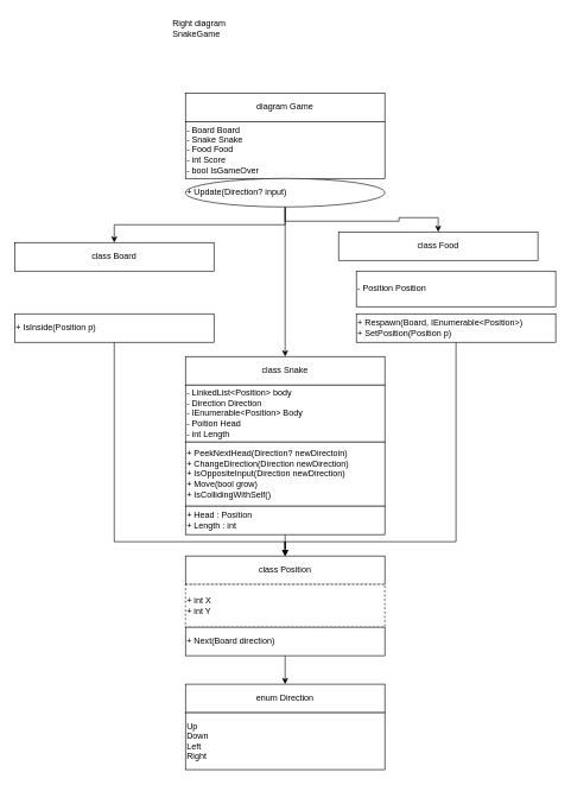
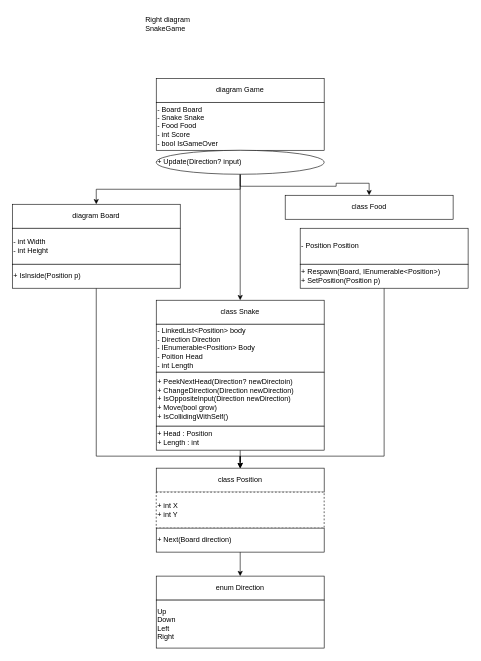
  <mxCell id="0" />
  <mxCell id="1" parent="0" />
  <mxCell id="2" value="Right diagram&lt;div&gt;SnakeGame&lt;/div&gt;" style="text;html=1;align=left;verticalAlign=middle;whiteSpace=wrap;rounded=0;" parent="1" vertex="1"><mxGeometry x="240" y="20" width="320" height="40" as="geometry" /></mxCell>
  <mxCell id="3" value="diagram Game" style="rounded=0;whiteSpace=wrap;html=1;" parent="1" vertex="1"><mxGeometry x="260" y="130" width="280" height="40" as="geometry" /></mxCell>
  <mxCell id="4" value="- Board Board&lt;div&gt;- Snake Snake&lt;/div&gt;&lt;div&gt;- Food Food&lt;/div&gt;&lt;div&gt;- int Score&lt;/div&gt;&lt;div&gt;- bool IsGameOver&lt;/div&gt;" style="rounded=0;whiteSpace=wrap;html=1;align=left;" parent="1" vertex="1"><mxGeometry x="260" y="170" width="280" height="80" as="geometry" /></mxCell>
  <mxCell id="5" style="edgeStyle=orthogonalEdgeStyle;rounded=0;orthogonalLoop=1;jettySize=auto;html=1;entryX=0.5;entryY=0;entryDx=0;entryDy=0;" parent="1" source="8" target="17" edge="1"><mxGeometry relative="1" as="geometry" /></mxCell>
  <mxCell id="6" style="edgeStyle=orthogonalEdgeStyle;rounded=0;orthogonalLoop=1;jettySize=auto;html=1;entryX=0.5;entryY=0;entryDx=0;entryDy=0;" parent="1" source="8" target="9" edge="1"><mxGeometry relative="1" as="geometry" /></mxCell>
  <mxCell id="7" style="edgeStyle=orthogonalEdgeStyle;rounded=0;orthogonalLoop=1;jettySize=auto;html=1;entryX=0.5;entryY=0;entryDx=0;entryDy=0;" parent="1" source="8" target="13" edge="1"><mxGeometry relative="1" as="geometry" /></mxCell>
  <mxCell id="8" value="+ Update(Direction? input)" style="ellipse;whiteSpace=wrap;html=1;align=left;" parent="1" vertex="1"><mxGeometry x="260" y="250" width="280" height="40" as="geometry" /></mxCell>
- <mxCell id="9" value="class Board" style="rounded=0;whiteSpace=wrap;html=1;" parent="1" vertex="1"><mxGeometry x="20" y="340" width="280" height="40" as="geometry" /></mxCell>
+ <mxCell id="9" value="diagram Board" style="rounded=0;whiteSpace=wrap;html=1;" parent="1" vertex="1"><mxGeometry x="20" y="340" width="280" height="40" as="geometry" /></mxCell>
+ <mxCell id="10" value="- int Width&lt;div&gt;- int Height&lt;/div&gt;" style="rounded=0;whiteSpace=wrap;html=1;align=left;" parent="1" vertex="1"><mxGeometry x="20" y="380" width="280" height="60" as="geometry" /></mxCell>
  <mxCell id="11" style="edgeStyle=orthogonalEdgeStyle;rounded=0;orthogonalLoop=1;jettySize=auto;html=1;entryX=0.5;entryY=0;entryDx=0;entryDy=0;" parent="1" source="12" target="22" edge="1"><mxGeometry relative="1" as="geometry"><Array as="points"><mxPoint x="160" y="760" /><mxPoint x="400" y="760" /></Array></mxGeometry></mxCell>
  <mxCell id="12" value="+ IsInside(Position p)" style="rounded=0;whiteSpace=wrap;html=1;align=left;" parent="1" vertex="1"><mxGeometry x="20" y="440" width="280" height="40" as="geometry" /></mxCell>
  <mxCell id="13" value="class Food" style="rounded=0;whiteSpace=wrap;html=1;" parent="1" vertex="1"><mxGeometry x="475" y="325" width="280" height="40" as="geometry" /></mxCell>
- <mxCell id="14" value="- Position Position" style="rounded=0;whiteSpace=wrap;html=1;align=left;" parent="1" vertex="1"><mxGeometry x="500" y="380" width="280" height="50" as="geometry" /></mxCell>
+ <mxCell id="14" value="- Position Position" style="rounded=0;whiteSpace=wrap;html=1;align=left;" parent="1" vertex="1"><mxGeometry x="500" y="380" width="280" height="60" as="geometry" /></mxCell>
  <mxCell id="15" style="edgeStyle=orthogonalEdgeStyle;rounded=0;orthogonalLoop=1;jettySize=auto;html=1;entryX=0.5;entryY=0;entryDx=0;entryDy=0;" parent="1" source="16" target="22" edge="1"><mxGeometry relative="1" as="geometry"><Array as="points"><mxPoint x="640" y="760" /><mxPoint x="400" y="760" /></Array></mxGeometry></mxCell>
  <mxCell id="16" value="+ Respawn(Board, IEnumerable&amp;lt;Position&amp;gt;)&lt;div&gt;+ SetPosition(Position p)&lt;/div&gt;" style="rounded=0;whiteSpace=wrap;html=1;align=left;" parent="1" vertex="1"><mxGeometry x="500" y="440" width="280" height="40" as="geometry" /></mxCell>
  <mxCell id="17" value="class Snake" style="rounded=0;whiteSpace=wrap;html=1;" parent="1" vertex="1"><mxGeometry x="260" y="500" width="280" height="40" as="geometry" /></mxCell>
  <mxCell id="18" value="- LinkedList&amp;lt;Position&amp;gt; body&lt;div&gt;- Direction Direction&lt;/div&gt;&lt;div&gt;- IEnumerable&amp;lt;Position&amp;gt; Body&lt;/div&gt;&lt;div&gt;- Poition Head&lt;/div&gt;&lt;div&gt;- int Length&lt;/div&gt;" style="rounded=0;whiteSpace=wrap;html=1;align=left;" parent="1" vertex="1"><mxGeometry x="260" y="540" width="280" height="80" as="geometry" /></mxCell>
  <mxCell id="19" value="&lt;div&gt;+ PeekNextHead(Direction? newDirectoin)&lt;/div&gt;&lt;div&gt;+ ChangeDirection(Direction newDirection)&lt;/div&gt;&lt;div&gt;+ IsOppositeInput(Direction newDirection)&lt;/div&gt;&lt;div&gt;+ Move(bool grow)&lt;/div&gt;&lt;div&gt;+ IsCollidingWithSelf()&lt;/div&gt;" style="rounded=0;whiteSpace=wrap;html=1;align=left;" parent="1" vertex="1"><mxGeometry x="260" y="620" width="280" height="90" as="geometry" /></mxCell>
  <mxCell id="20" style="edgeStyle=orthogonalEdgeStyle;rounded=0;orthogonalLoop=1;jettySize=auto;html=1;entryX=0.5;entryY=0;entryDx=0;entryDy=0;" parent="1" source="21" target="22" edge="1"><mxGeometry relative="1" as="geometry" /></mxCell>
  <mxCell id="21" value="+ Head : Position&lt;div&gt;+ Length : int&lt;/div&gt;" style="rounded=0;whiteSpace=wrap;html=1;align=left;" parent="1" vertex="1"><mxGeometry x="260" y="710" width="280" height="40" as="geometry" /></mxCell>
  <mxCell id="22" value="class Position" style="rounded=0;whiteSpace=wrap;html=1;" parent="1" vertex="1"><mxGeometry x="260" y="780" width="280" height="40" as="geometry" /></mxCell>
  <mxCell id="23" value="+ int X&lt;div&gt;+ int Y&lt;/div&gt;" style="rounded=0;whiteSpace=wrap;html=1;align=left;dashed=1;" parent="1" vertex="1"><mxGeometry x="260" y="820" width="280" height="60" as="geometry" /></mxCell>
  <mxCell id="24" style="edgeStyle=orthogonalEdgeStyle;rounded=0;orthogonalLoop=1;jettySize=auto;html=1;" parent="1" source="25" target="26" edge="1"><mxGeometry relative="1" as="geometry" /></mxCell>
  <mxCell id="25" value="+ Next(Board direction)" style="rounded=0;whiteSpace=wrap;html=1;align=left;" parent="1" vertex="1"><mxGeometry x="260" y="880" width="280" height="40" as="geometry" /></mxCell>
  <mxCell id="26" value="enum Direction" style="rounded=0;whiteSpace=wrap;html=1;" parent="1" vertex="1"><mxGeometry x="260" y="960" width="280" height="40" as="geometry" /></mxCell>
  <mxCell id="27" value="Up&lt;div&gt;Down&lt;/div&gt;&lt;div&gt;Left&lt;/div&gt;&lt;div&gt;Right&lt;/div&gt;" style="rounded=0;whiteSpace=wrap;html=1;align=left;" parent="1" vertex="1"><mxGeometry x="260" y="1000" width="280" height="80" as="geometry" /></mxCell>
